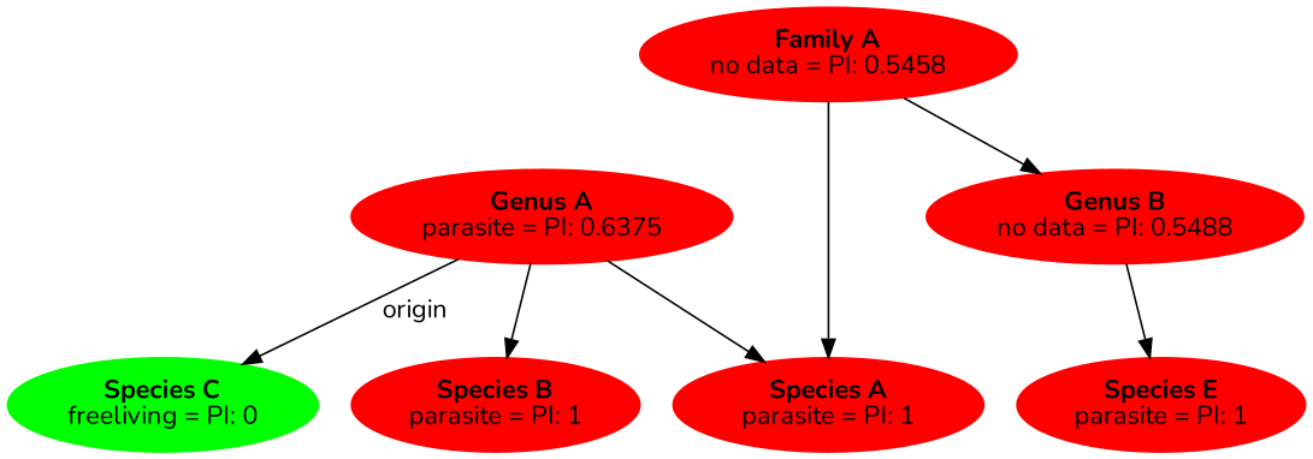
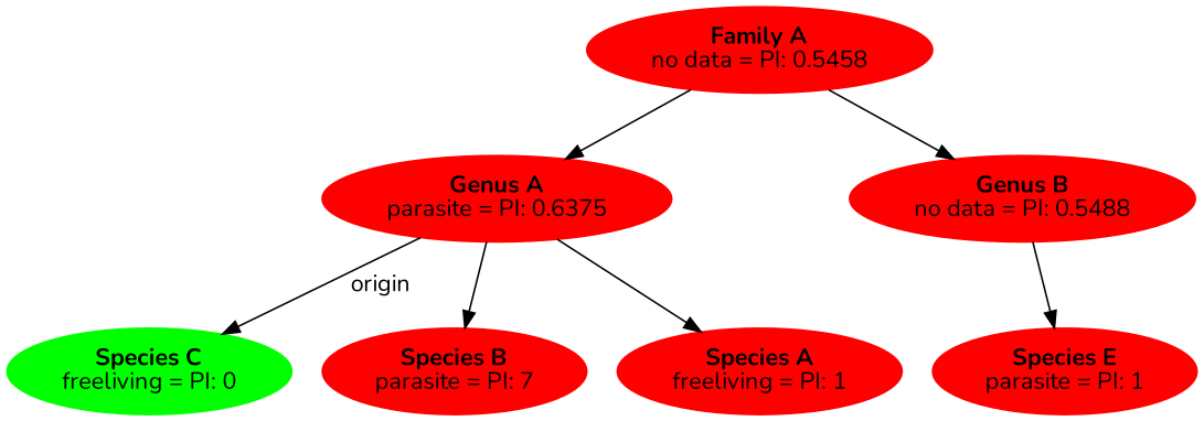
  digraph {
    fontname=Nunito
    node [color=red fontname=Nunito style=filled]
    edge [fontname=Nunito]
    n1 [label=<<B>Family A</B><br/>no data = PI: 0.5458>]
    n2 [label=<<B>Genus A</B><br/>parasite = PI: 0.6375>]
    n3 [label=<<B>Genus B</B><br/>no data = PI: 0.5488>]
-   n4 [label=<<B>Species A</B><br/>parasite = PI: 1>]
-   n5 [label=<<B>Species B</B><br/>parasite = PI: 1>]
+   n4 [label=<<B>Species A</B><br/>freeliving = PI: 1>]
+   n5 [label=<<B>Species B</B><br/>parasite = PI: 7>]
    n6 [color=green label=<<B>Species C</B><br/>freeliving = PI: 0>]
    n7 [label=<<B>Species E</B><br/>parasite = PI: 1>]
-   n1 -> n4
+   n1 -> n2
    n1 -> n3
    n2 -> n4
    n2 -> n5
    n2 -> n6 [label=" origin"]
    n3 -> n7
  }
